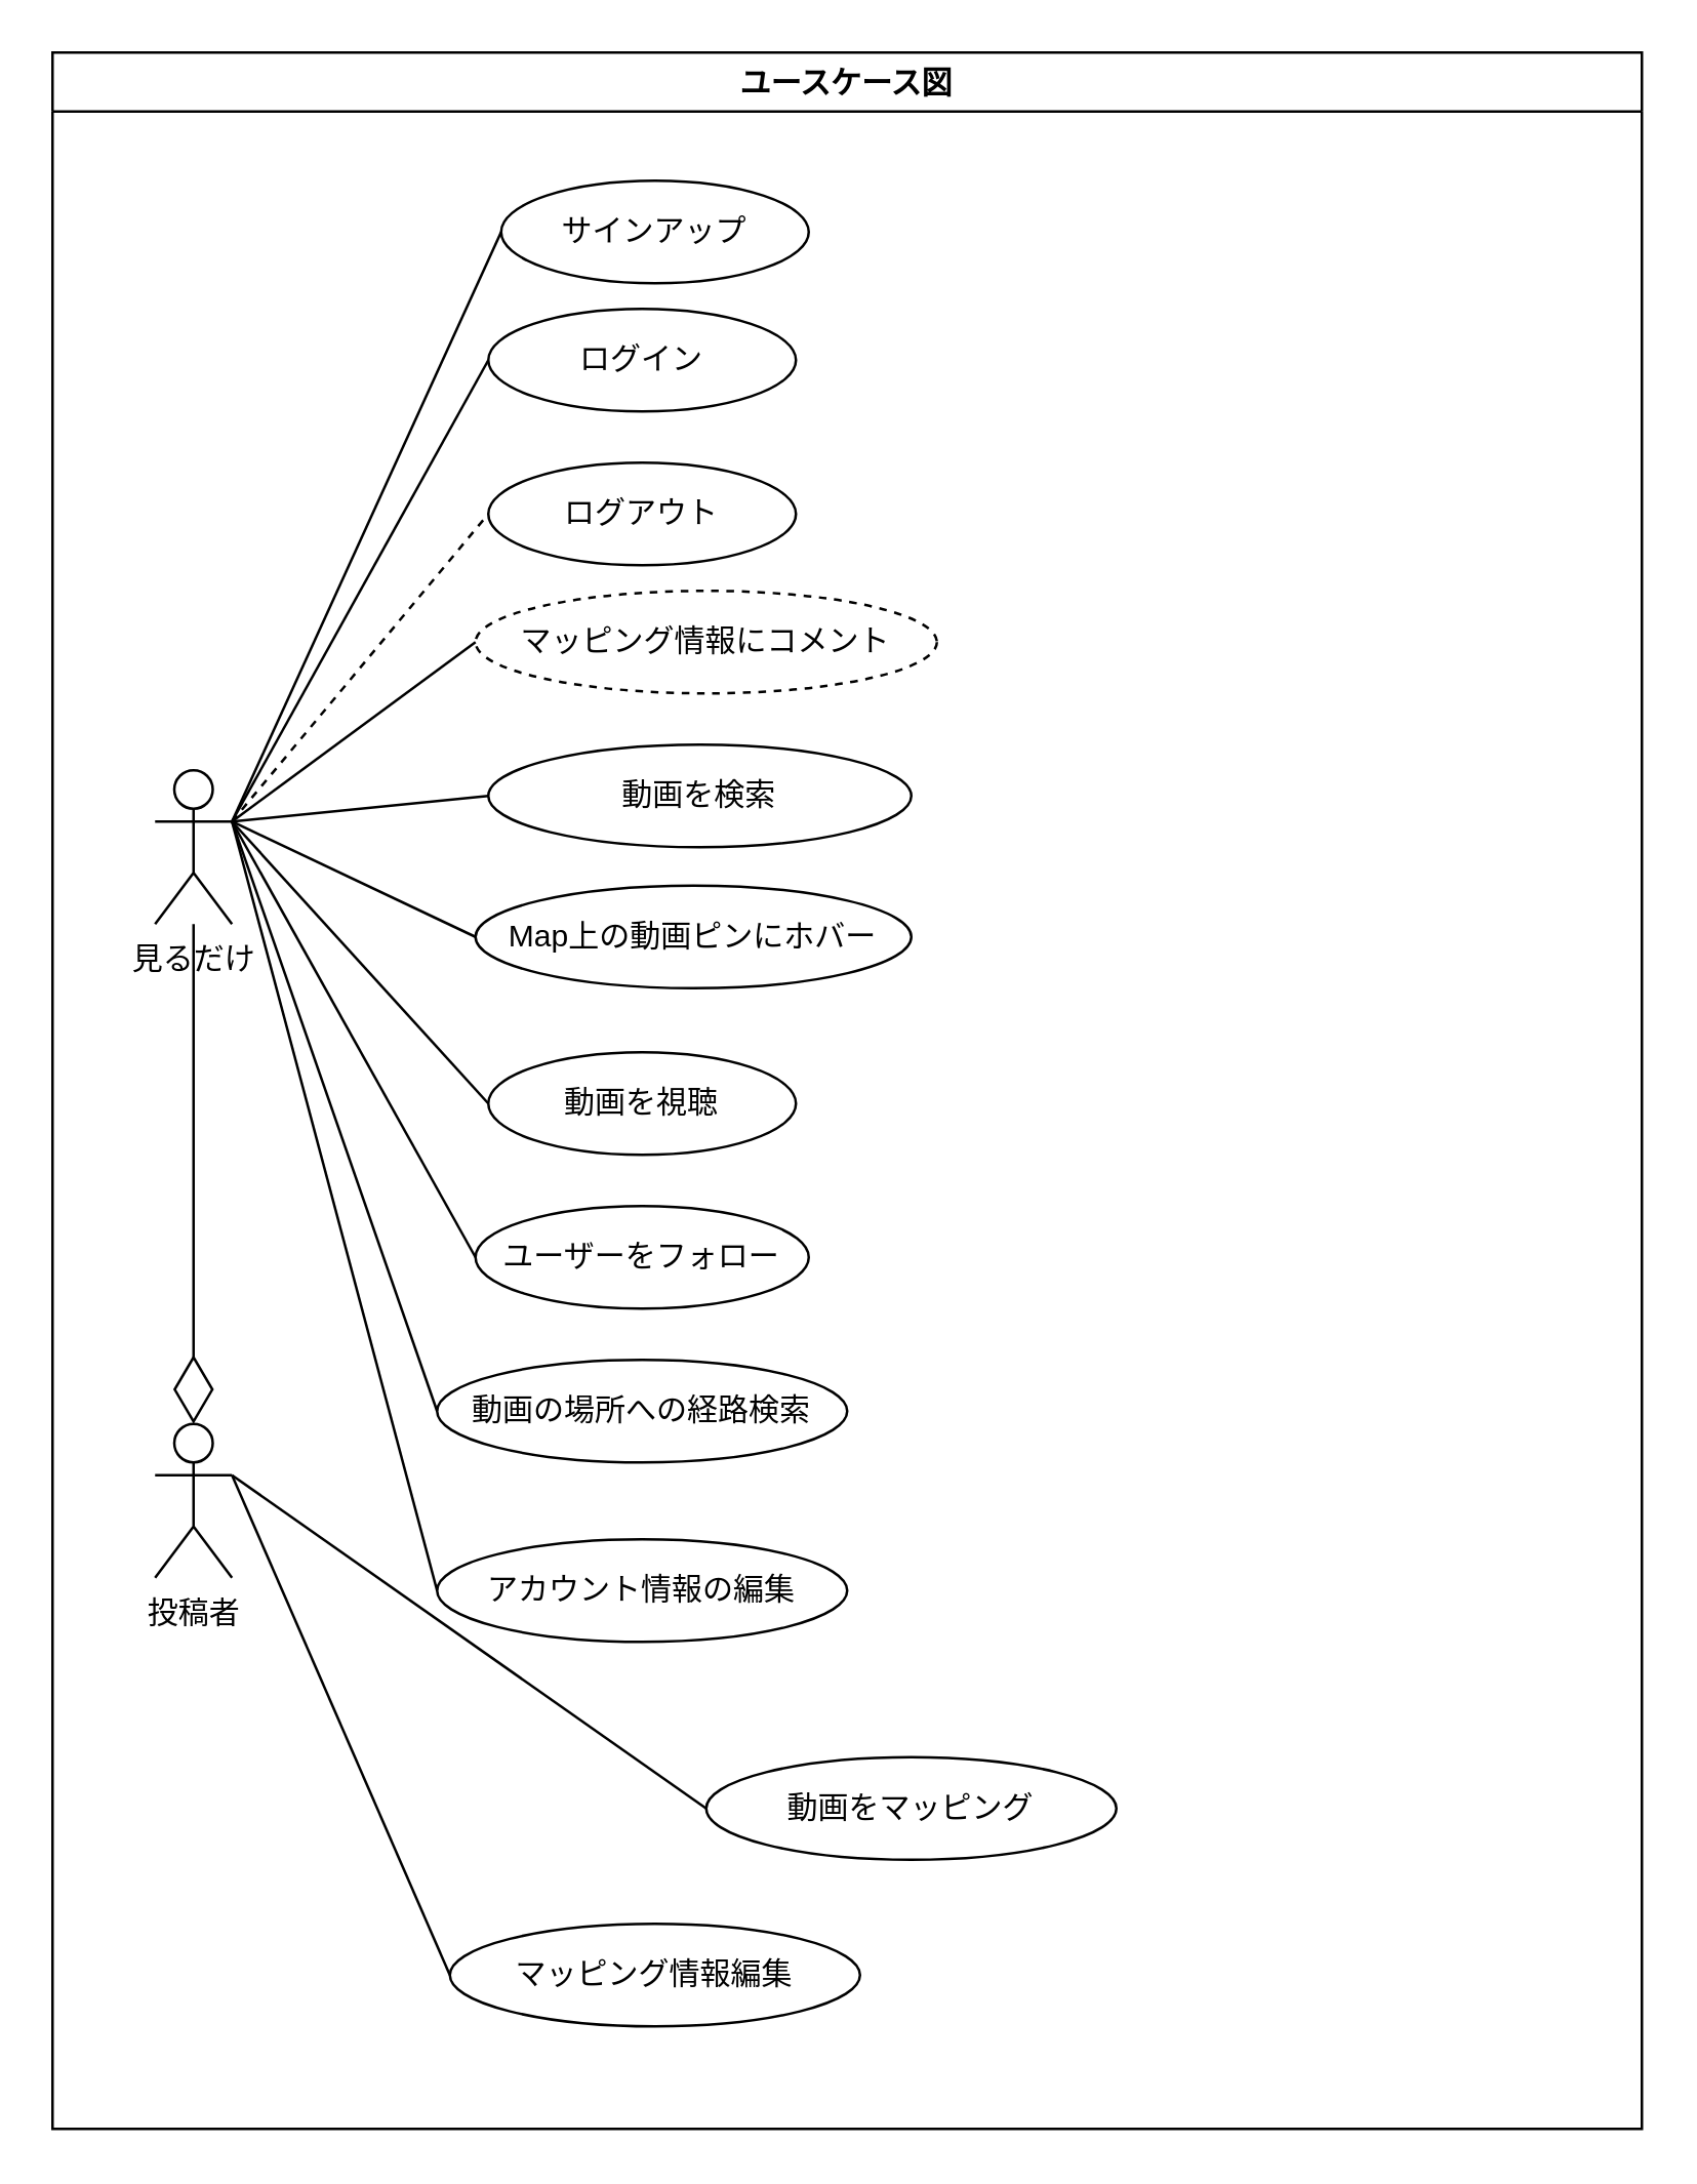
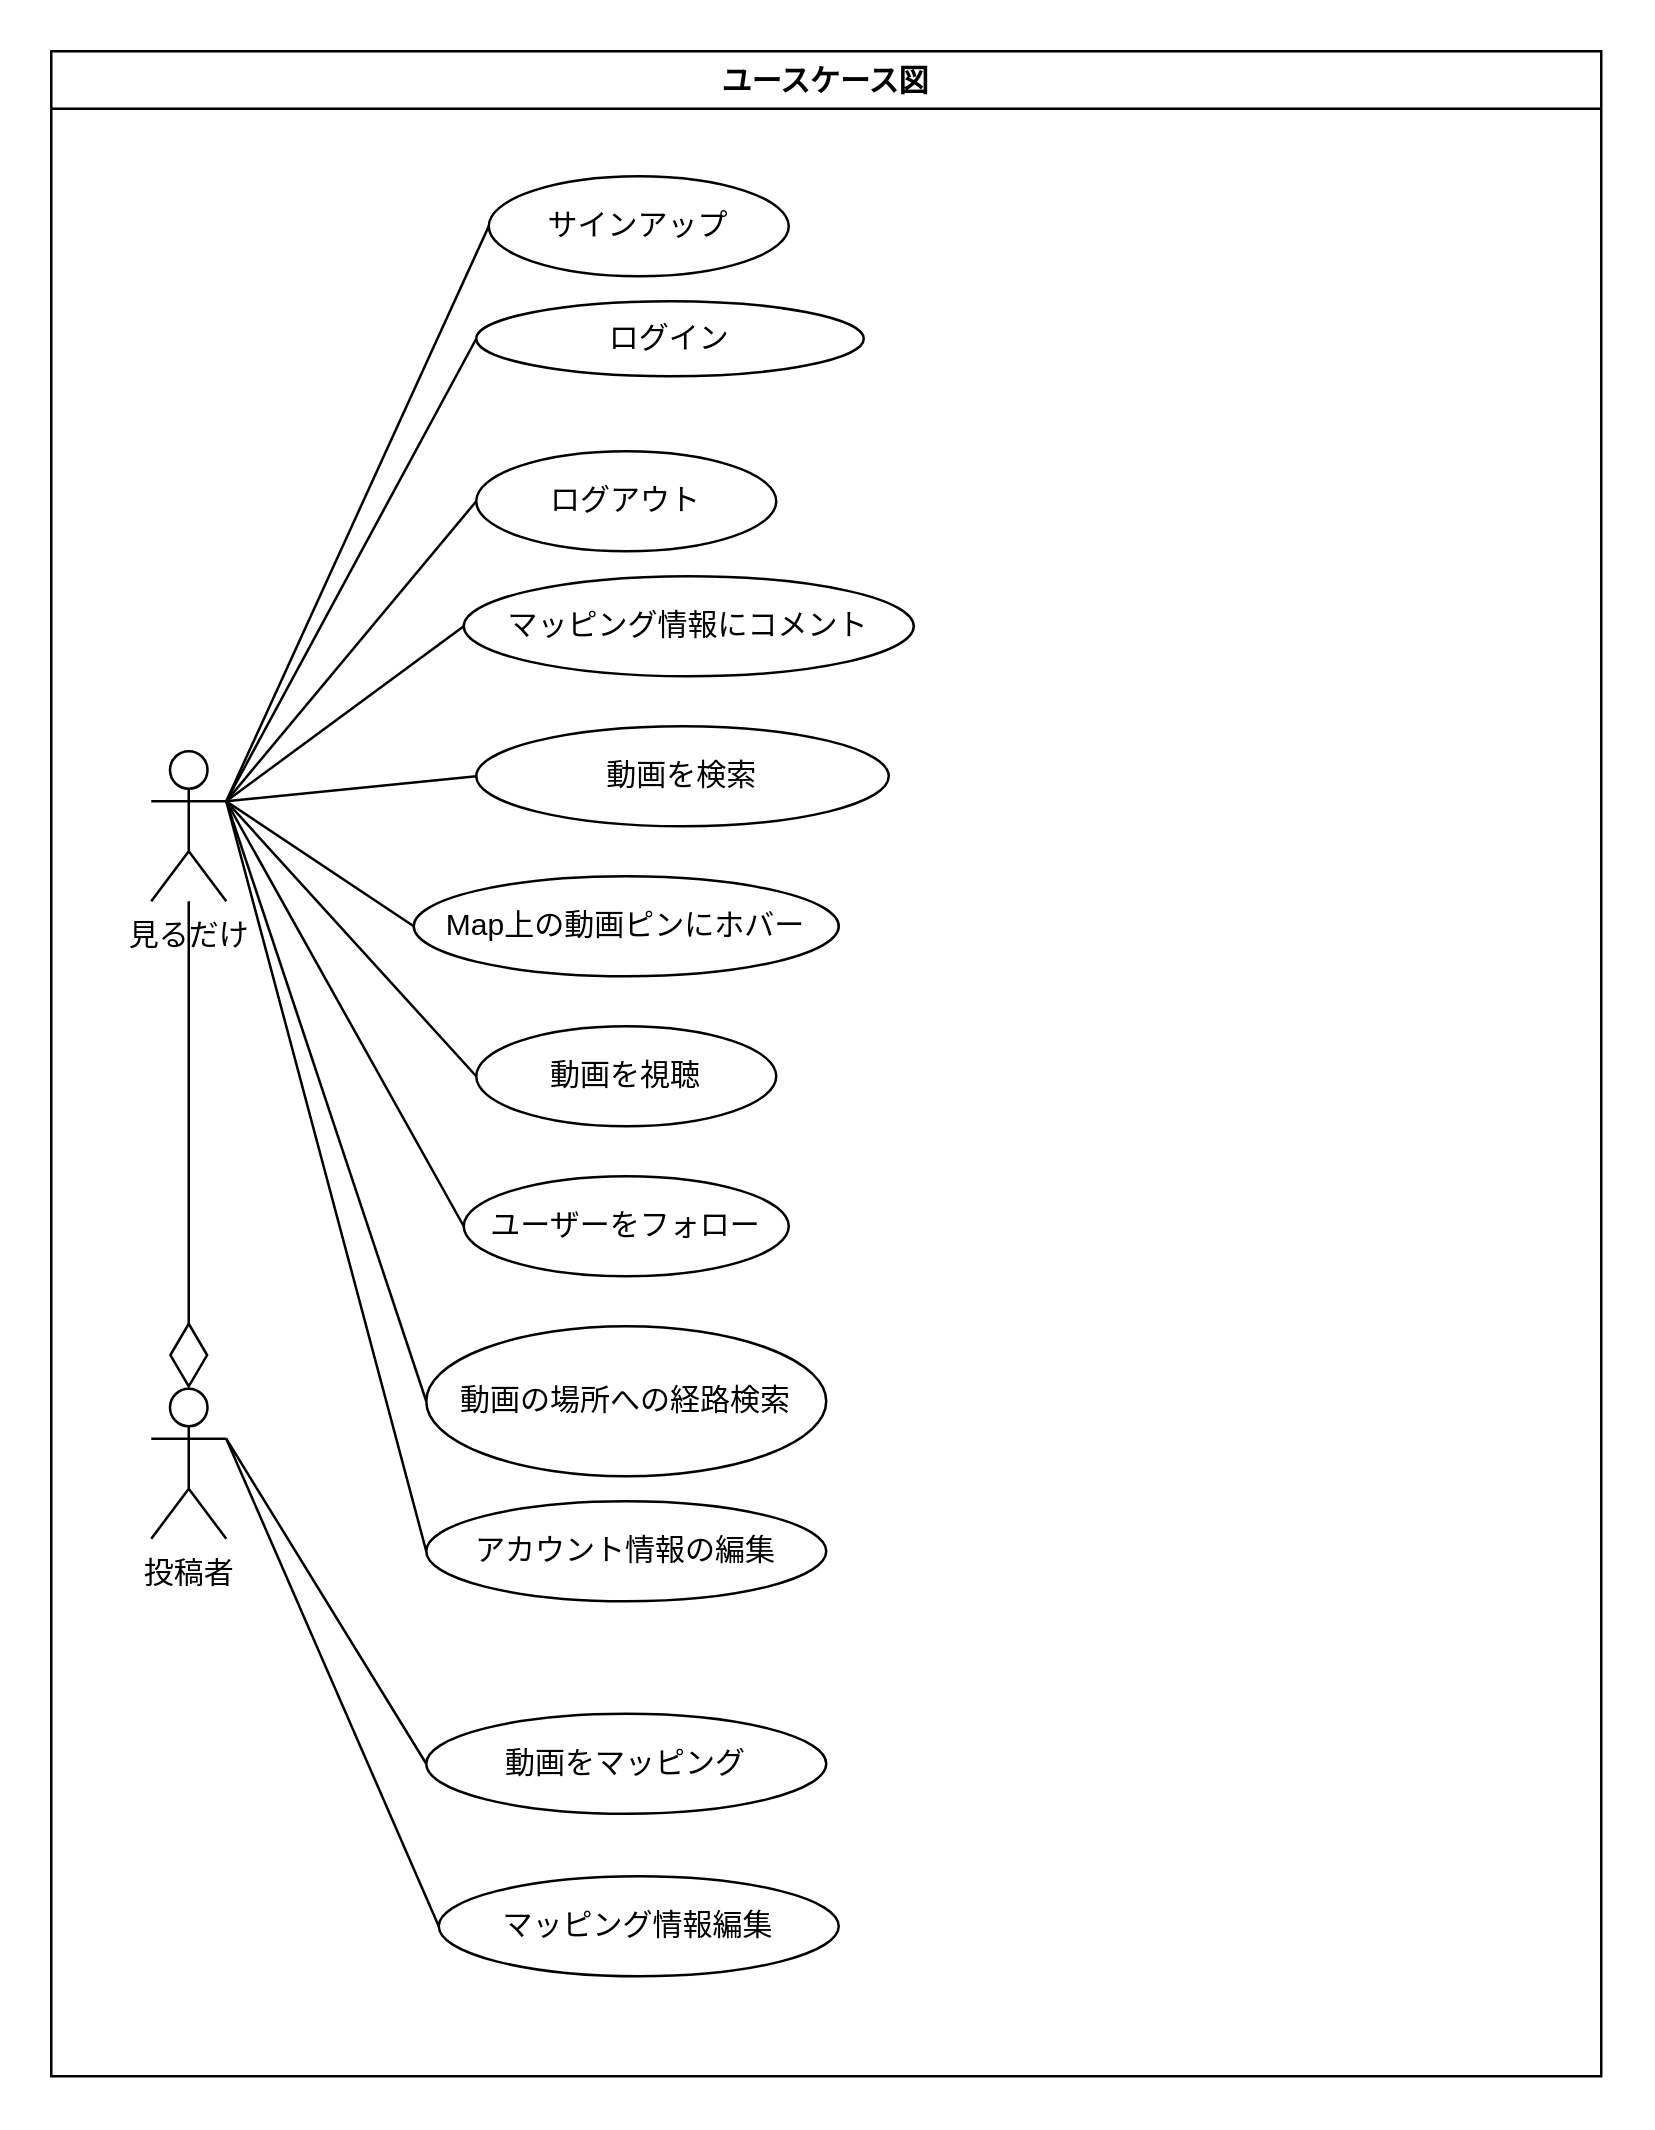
  <mxCell id="0" />
  <mxCell id="1" parent="0" />
  <mxCell id="2" value="ユースケース図" style="swimlane;" parent="1" vertex="1"><mxGeometry x="20" y="20" width="620" height="810" as="geometry"><mxRectangle x="10" y="10" width="110" height="23" as="alternateBounds" /></mxGeometry></mxCell>
  <mxCell id="3" value="見るだけ" style="shape=umlActor;verticalLabelPosition=bottom;verticalAlign=top;html=1;" parent="2" vertex="1"><mxGeometry x="40" y="280" width="30" height="60" as="geometry" /></mxCell>
  <mxCell id="4" value="動画を検索" style="ellipse;whiteSpace=wrap;html=1;" parent="2" vertex="1"><mxGeometry x="170" y="270" width="165" height="40" as="geometry" /></mxCell>
- <mxCell id="5" value="Map上の動画ピンにホバー" style="ellipse;whiteSpace=wrap;html=1;" parent="2" vertex="1"><mxGeometry x="165" y="325" width="170" height="40" as="geometry" /></mxCell>
+ <mxCell id="5" value="Map上の動画ピンにホバー" style="ellipse;whiteSpace=wrap;html=1;" parent="2" vertex="1"><mxGeometry x="145" y="330" width="170" height="40" as="geometry" /></mxCell>
  <mxCell id="6" value="動画を視聴" style="ellipse;whiteSpace=wrap;html=1;" parent="2" vertex="1"><mxGeometry x="170" y="390" width="120" height="40" as="geometry" /></mxCell>
  <mxCell id="7" value="" style="endArrow=none;html=1;entryX=0;entryY=0.5;entryDx=0;entryDy=0;" parent="2" target="4" edge="1"><mxGeometry width="50" height="50" relative="1" as="geometry"><mxPoint x="70" y="300" as="sourcePoint" /><mxPoint x="120" y="210" as="targetPoint" /></mxGeometry></mxCell>
  <mxCell id="8" value="" style="endArrow=none;html=1;entryX=0;entryY=0.5;entryDx=0;entryDy=0;exitX=1;exitY=0.333;exitDx=0;exitDy=0;exitPerimeter=0;" parent="2" source="3" target="5" edge="1"><mxGeometry width="50" height="50" relative="1" as="geometry"><mxPoint x="90" y="280" as="sourcePoint" /><mxPoint x="140" y="230" as="targetPoint" /></mxGeometry></mxCell>
  <mxCell id="9" value="" style="endArrow=none;html=1;entryX=0;entryY=0.5;entryDx=0;entryDy=0;" parent="2" target="6" edge="1"><mxGeometry width="50" height="50" relative="1" as="geometry"><mxPoint x="70" y="300" as="sourcePoint" /><mxPoint x="160" y="250" as="targetPoint" /></mxGeometry></mxCell>
  <mxCell id="10" value="サインアップ" style="ellipse;whiteSpace=wrap;html=1;" parent="2" vertex="1"><mxGeometry x="175" y="50" width="120" height="40" as="geometry" /></mxCell>
- <mxCell id="11" value="ログイン" style="ellipse;whiteSpace=wrap;html=1;" parent="2" vertex="1"><mxGeometry x="170" y="100" width="120" height="40" as="geometry" /></mxCell>
+ <mxCell id="11" value="ログイン" style="ellipse;whiteSpace=wrap;html=1;" parent="2" vertex="1"><mxGeometry x="170" y="100" width="155" height="30" as="geometry" /></mxCell>
  <mxCell id="12" value="" style="endArrow=none;html=1;entryX=0;entryY=0.5;entryDx=0;entryDy=0;" parent="2" target="10" edge="1"><mxGeometry width="50" height="50" relative="1" as="geometry"><mxPoint x="70" y="300" as="sourcePoint" /><mxPoint x="160" y="150" as="targetPoint" /></mxGeometry></mxCell>
  <mxCell id="13" value="" style="endArrow=none;html=1;entryX=0;entryY=0.5;entryDx=0;entryDy=0;" parent="2" target="11" edge="1"><mxGeometry width="50" height="50" relative="1" as="geometry"><mxPoint x="70" y="300" as="sourcePoint" /><mxPoint x="210" y="250" as="targetPoint" /></mxGeometry></mxCell>
  <mxCell id="14" value="ユーザーをフォロー" style="ellipse;whiteSpace=wrap;html=1;" parent="2" vertex="1"><mxGeometry x="165" y="450" width="130" height="40" as="geometry" /></mxCell>
  <mxCell id="15" value="" style="endArrow=none;html=1;entryX=0;entryY=0.5;entryDx=0;entryDy=0;" parent="2" target="14" edge="1"><mxGeometry width="50" height="50" relative="1" as="geometry"><mxPoint x="70" y="300" as="sourcePoint" /><mxPoint x="190" y="350" as="targetPoint" /></mxGeometry></mxCell>
- <mxCell id="16" value="動画の場所への経路検索" style="ellipse;whiteSpace=wrap;html=1;" parent="2" vertex="1"><mxGeometry x="150" y="510" width="160" height="40" as="geometry" /></mxCell>
+ <mxCell id="16" value="動画の場所への経路検索" style="ellipse;whiteSpace=wrap;html=1;" parent="2" vertex="1"><mxGeometry x="150" y="510" width="160" height="60" as="geometry" /></mxCell>
  <mxCell id="17" value="" style="endArrow=none;html=1;entryX=0;entryY=0.5;entryDx=0;entryDy=0;exitX=1;exitY=0.333;exitDx=0;exitDy=0;exitPerimeter=0;" parent="2" source="3" target="16" edge="1"><mxGeometry width="50" height="50" relative="1" as="geometry"><mxPoint x="70" y="310" as="sourcePoint" /><mxPoint x="160" y="450" as="targetPoint" /></mxGeometry></mxCell>
  <mxCell id="18" value="" style="endArrow=diamondThin;endFill=0;endSize=24;html=1;entryX=0.5;entryY=0;entryDx=0;entryDy=0;entryPerimeter=0;" parent="2" source="3" target="19" edge="1"><mxGeometry width="160" relative="1" as="geometry"><mxPoint x="55" y="360" as="sourcePoint" /><mxPoint x="130" y="480" as="targetPoint" /></mxGeometry></mxCell>
  <mxCell id="19" value="投稿者" style="shape=umlActor;verticalLabelPosition=bottom;verticalAlign=top;html=1;" parent="2" vertex="1"><mxGeometry x="40" y="535" width="30" height="60" as="geometry" /></mxCell>
- <mxCell id="20" value="動画をマッピング" style="ellipse;whiteSpace=wrap;html=1;" parent="2" vertex="1"><mxGeometry x="255" y="665" width="160" height="40" as="geometry" /></mxCell>
+ <mxCell id="20" value="動画をマッピング" style="ellipse;whiteSpace=wrap;html=1;" parent="2" vertex="1"><mxGeometry x="150" y="665" width="160" height="40" as="geometry" /></mxCell>
  <mxCell id="21" value="アカウント情報の編集" style="ellipse;whiteSpace=wrap;html=1;" parent="2" vertex="1"><mxGeometry x="150" y="580" width="160" height="40" as="geometry" /></mxCell>
  <mxCell id="22" value="" style="endArrow=none;html=1;entryX=0;entryY=0.5;entryDx=0;entryDy=0;" parent="2" target="21" edge="1"><mxGeometry width="50" height="50" relative="1" as="geometry"><mxPoint x="70" y="300" as="sourcePoint" /><mxPoint x="170" y="500" as="targetPoint" /></mxGeometry></mxCell>
  <mxCell id="23" value="" style="endArrow=none;html=1;entryX=0;entryY=0.5;entryDx=0;entryDy=0;exitX=1;exitY=0.333;exitDx=0;exitDy=0;exitPerimeter=0;" parent="2" source="19" target="20" edge="1"><mxGeometry width="50" height="50" relative="1" as="geometry"><mxPoint x="90" y="330" as="sourcePoint" /><mxPoint x="190" y="530" as="targetPoint" /></mxGeometry></mxCell>
  <mxCell id="24" value="マッピング情報編集" style="ellipse;whiteSpace=wrap;html=1;" parent="2" vertex="1"><mxGeometry x="155" y="730" width="160" height="40" as="geometry" /></mxCell>
  <mxCell id="25" value="" style="endArrow=none;html=1;entryX=0;entryY=0.5;entryDx=0;entryDy=0;exitX=1;exitY=0.333;exitDx=0;exitDy=0;exitPerimeter=0;" parent="2" source="19" target="24" edge="1"><mxGeometry width="50" height="50" relative="1" as="geometry"><mxPoint x="70" y="710" as="sourcePoint" /><mxPoint x="190" y="605" as="targetPoint" /></mxGeometry></mxCell>
  <mxCell id="26" value="ログアウト" style="ellipse;whiteSpace=wrap;html=1;" vertex="1" parent="2"><mxGeometry x="170" y="160" width="120" height="40" as="geometry" /></mxCell>
- <mxCell id="27" value="" style="endArrow=none;html=1;entryX=0;entryY=0.5;entryDx=0;entryDy=0;exitX=1;exitY=0.333;exitDx=0;exitDy=0;exitPerimeter=0;dashed=1;" edge="1" parent="2" source="3" target="26"><mxGeometry width="50" height="50" relative="1" as="geometry"><mxPoint x="90" y="320" as="sourcePoint" /><mxPoint x="190" y="140" as="targetPoint" /></mxGeometry></mxCell>
- <mxCell id="28" value="マッピング情報にコメント" style="ellipse;whiteSpace=wrap;html=1;dashed=1;" vertex="1" parent="2"><mxGeometry x="165" y="210" width="180" height="40" as="geometry" /></mxCell>
+ <mxCell id="27" value="" style="endArrow=none;html=1;entryX=0;entryY=0.5;entryDx=0;entryDy=0;exitX=1;exitY=0.333;exitDx=0;exitDy=0;exitPerimeter=0;" edge="1" parent="2" source="3" target="26"><mxGeometry width="50" height="50" relative="1" as="geometry"><mxPoint x="90" y="320" as="sourcePoint" /><mxPoint x="190" y="140" as="targetPoint" /></mxGeometry></mxCell>
+ <mxCell id="28" value="マッピング情報にコメント" style="ellipse;whiteSpace=wrap;html=1;" vertex="1" parent="2"><mxGeometry x="165" y="210" width="180" height="40" as="geometry" /></mxCell>
  <mxCell id="29" value="" style="endArrow=none;html=1;entryX=0;entryY=0.5;entryDx=0;entryDy=0;exitX=1;exitY=0.333;exitDx=0;exitDy=0;exitPerimeter=0;" edge="1" parent="2" source="3" target="28"><mxGeometry width="50" height="50" relative="1" as="geometry"><mxPoint x="90" y="320" as="sourcePoint" /><mxPoint x="190" y="200" as="targetPoint" /></mxGeometry></mxCell>
